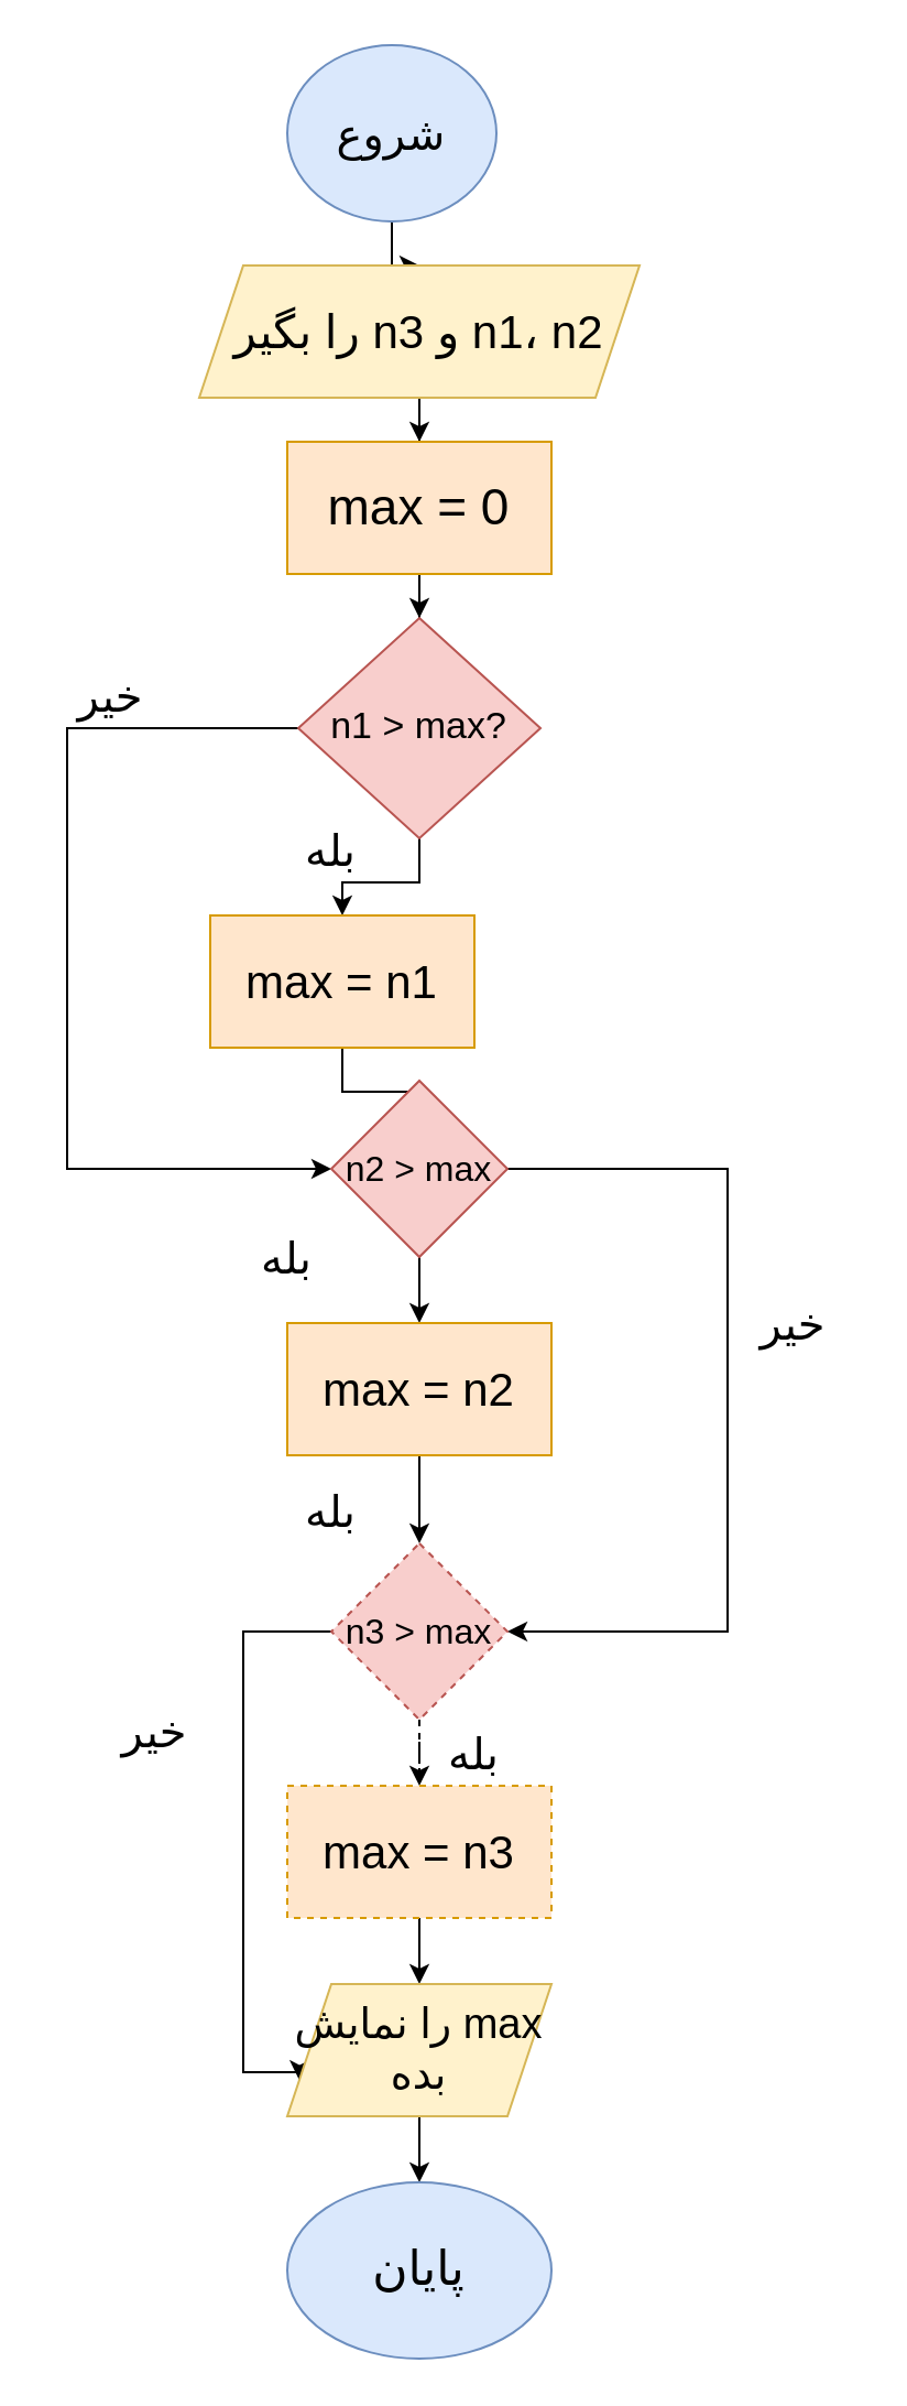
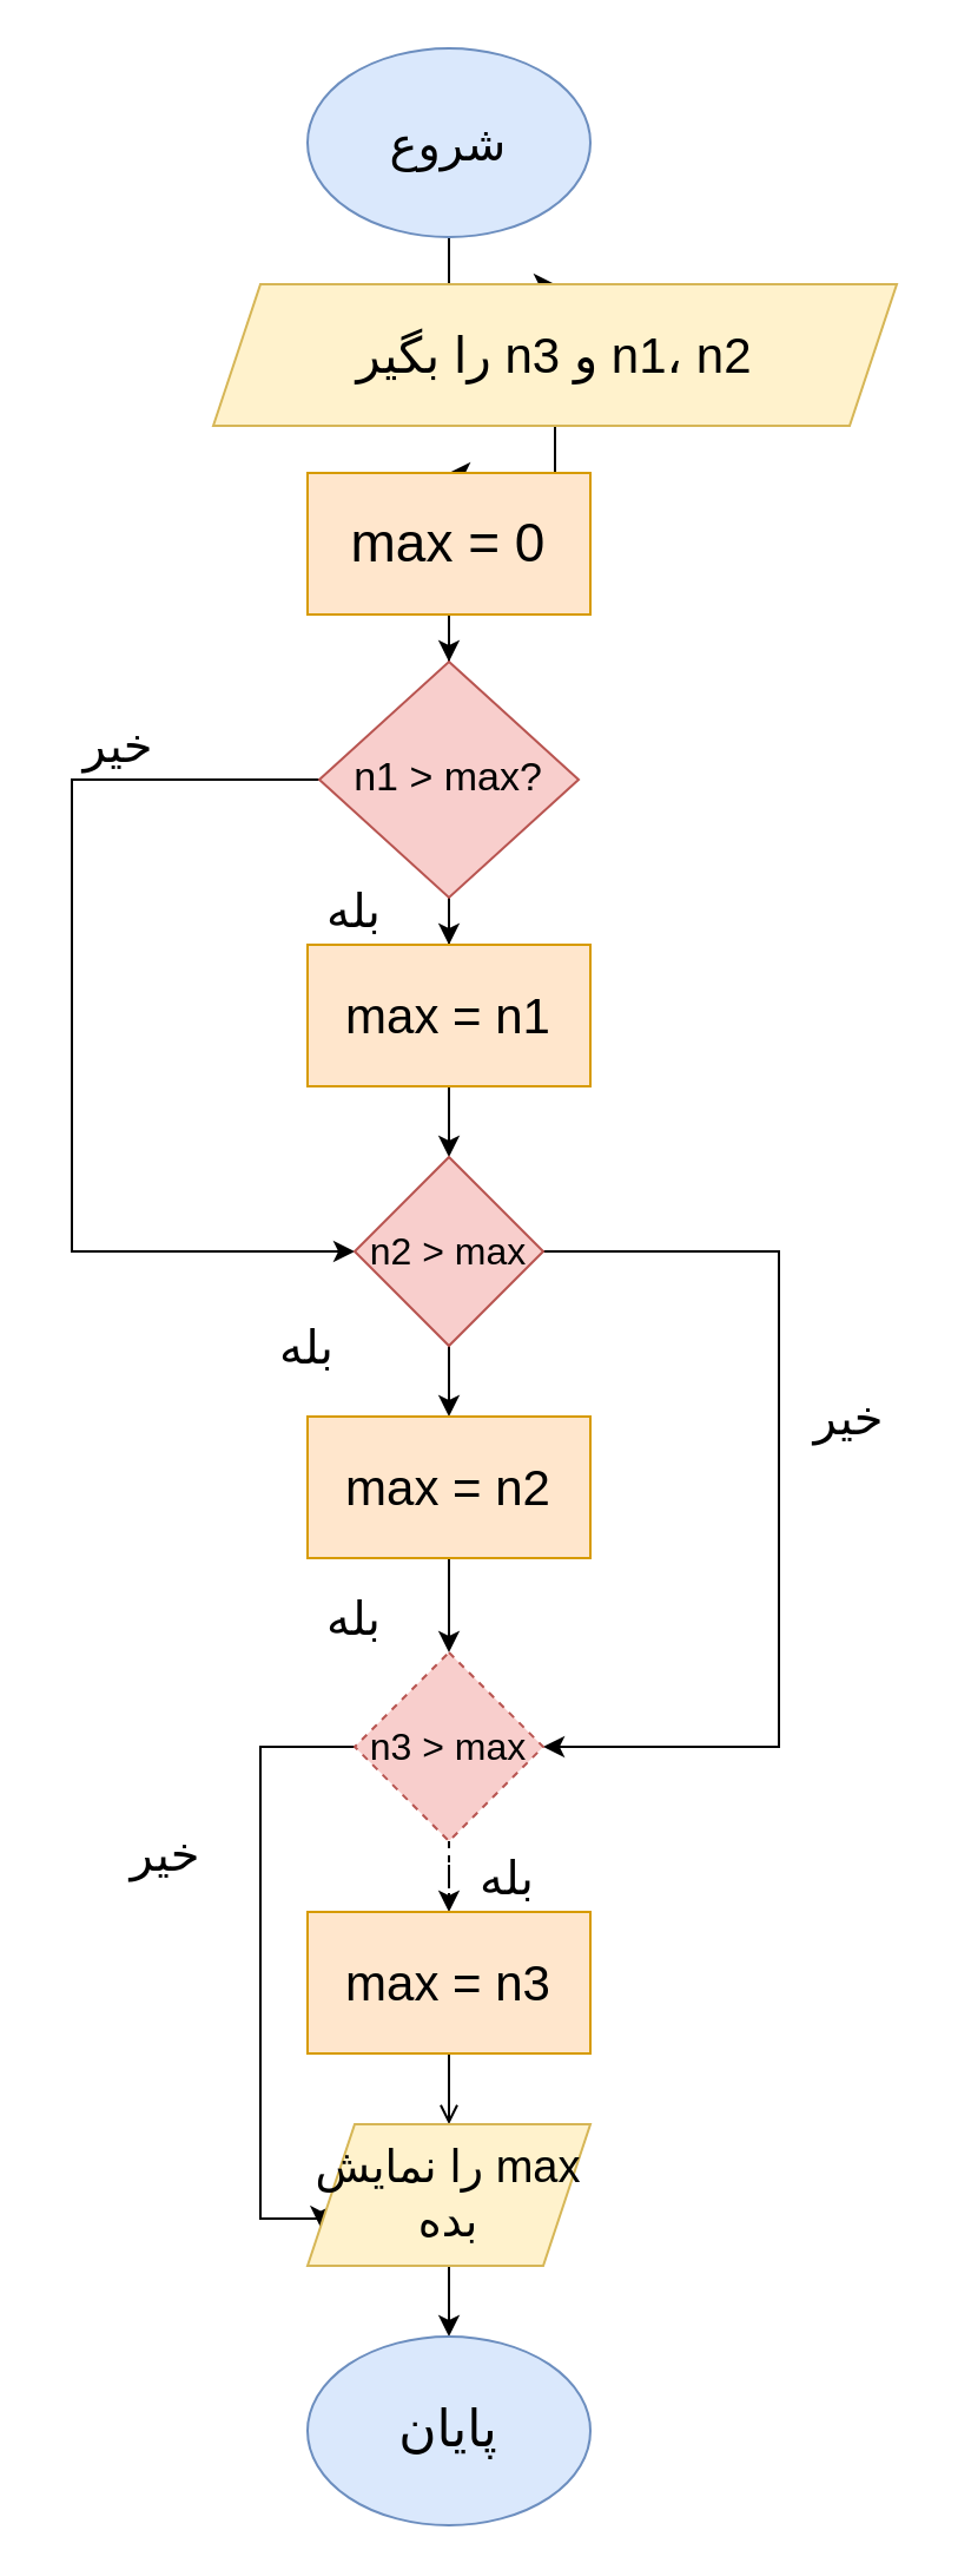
  <mxCell id="0" />
  <mxCell id="1" parent="0" />
  <mxCell id="2" value="" style="edgeStyle=orthogonalEdgeStyle;rounded=0;orthogonalLoop=1;jettySize=auto;html=1;" edge="1" parent="1" source="3" target="5"><mxGeometry relative="1" as="geometry" /></mxCell>
- <mxCell id="3" value="&lt;font style=&quot;font-size: 20px;&quot;&gt;شروع&lt;/font&gt;" style="ellipse;whiteSpace=wrap;html=1;fillColor=#dae8fc;strokeColor=#6c8ebf;" vertex="1" parent="1"><mxGeometry x="130" y="20" width="95" height="80" as="geometry" /></mxCell>
+ <mxCell id="3" value="&lt;font style=&quot;font-size: 20px;&quot;&gt;شروع&lt;/font&gt;" style="ellipse;whiteSpace=wrap;html=1;fillColor=#dae8fc;strokeColor=#6c8ebf;" vertex="1" parent="1"><mxGeometry x="130" width="120" height="80" as="geometry" y="20" /></mxCell>
  <mxCell id="4" value="" style="edgeStyle=orthogonalEdgeStyle;rounded=0;orthogonalLoop=1;jettySize=auto;html=1;" edge="1" parent="1" source="5" target="7"><mxGeometry relative="1" as="geometry" /></mxCell>
- <mxCell id="5" value="&lt;div style=&quot;direction: rtl;&quot;&gt;&lt;span style=&quot;background-color: initial;&quot;&gt;&lt;font style=&quot;font-size: 21px;&quot;&gt;n1، n2 و n3 را بگیر&lt;/font&gt;&lt;/span&gt;&lt;/div&gt;" style="shape=parallelogram;perimeter=parallelogramPerimeter;whiteSpace=wrap;html=1;fixedSize=1;fillColor=#fff2cc;strokeColor=#d6b656;" vertex="1" parent="1"><mxGeometry x="90" y="120" width="200" height="60" as="geometry" /></mxCell>
+ <mxCell id="5" value="&lt;div style=&quot;direction: rtl;&quot;&gt;&lt;span style=&quot;background-color: initial;&quot;&gt;&lt;font style=&quot;font-size: 21px;&quot;&gt;n1، n2 و n3 را بگیر&lt;/font&gt;&lt;/span&gt;&lt;/div&gt;" style="shape=parallelogram;perimeter=parallelogramPerimeter;whiteSpace=wrap;html=1;fixedSize=1;fillColor=#fff2cc;strokeColor=#d6b656;" vertex="1" parent="1"><mxGeometry x="90" y="120" width="290" height="60" as="geometry" /></mxCell>
  <mxCell id="6" value="" style="edgeStyle=orthogonalEdgeStyle;rounded=0;orthogonalLoop=1;jettySize=auto;html=1;" edge="1" parent="1" source="7" target="10"><mxGeometry relative="1" as="geometry" /></mxCell>
  <mxCell id="7" value="&lt;font style=&quot;font-size: 23px;&quot;&gt;max = 0&lt;/font&gt;" style="rounded=0;whiteSpace=wrap;html=1;fillColor=#ffe6cc;strokeColor=#d79b00;" vertex="1" parent="1"><mxGeometry x="130" y="200" width="120" height="60" as="geometry" /></mxCell>
  <mxCell id="8" value="" style="edgeStyle=orthogonalEdgeStyle;rounded=0;orthogonalLoop=1;jettySize=auto;html=1;" edge="1" parent="1" source="10" target="12"><mxGeometry relative="1" as="geometry" /></mxCell>
  <mxCell id="9" style="edgeStyle=orthogonalEdgeStyle;rounded=0;orthogonalLoop=1;jettySize=auto;html=1;entryX=0;entryY=0.5;entryDx=0;entryDy=0;" edge="1" parent="1" source="10" target="16"><mxGeometry relative="1" as="geometry"><Array as="points"><mxPoint x="30" y="330" /><mxPoint x="30" y="530" /></Array></mxGeometry></mxCell>
  <mxCell id="10" value="&lt;font style=&quot;font-size: 17px;&quot;&gt;n1 &amp;gt; max?&lt;/font&gt;" style="rhombus;whiteSpace=wrap;html=1;fillColor=#f8cecc;strokeColor=#b85450;" vertex="1" parent="1"><mxGeometry x="135" y="280" width="110" height="100" as="geometry" /></mxCell>
  <mxCell id="11" value="" style="edgeStyle=orthogonalEdgeStyle;rounded=0;orthogonalLoop=1;jettySize=auto;html=1;" edge="1" parent="1" source="12" target="16"><mxGeometry relative="1" as="geometry" /></mxCell>
- <mxCell id="12" value="&lt;font style=&quot;font-size: 21px;&quot;&gt;max = n1&lt;/font&gt;" style="rounded=0;whiteSpace=wrap;html=1;fillColor=#ffe6cc;strokeColor=#d79b00;" vertex="1" parent="1"><mxGeometry x="95" y="415" width="120" height="60" as="geometry" /></mxCell>
+ <mxCell id="12" value="&lt;font style=&quot;font-size: 21px;&quot;&gt;max = n1&lt;/font&gt;" style="rounded=0;whiteSpace=wrap;html=1;fillColor=#ffe6cc;strokeColor=#d79b00;" vertex="1" parent="1"><mxGeometry x="130" y="400" width="120" height="60" as="geometry" /></mxCell>
  <mxCell id="13" value="&lt;font style=&quot;font-size: 20px;&quot;&gt;بله&lt;/font&gt;" style="text;html=1;strokeColor=none;fillColor=none;align=center;verticalAlign=middle;whiteSpace=wrap;rounded=0;" vertex="1" parent="1"><mxGeometry x="120" y="370" width="60" height="30" as="geometry" /></mxCell>
  <mxCell id="14" value="" style="edgeStyle=orthogonalEdgeStyle;rounded=0;orthogonalLoop=1;jettySize=auto;html=1;" edge="1" parent="1" source="16" target="19"><mxGeometry relative="1" as="geometry" /></mxCell>
  <mxCell id="15" style="edgeStyle=orthogonalEdgeStyle;rounded=0;orthogonalLoop=1;jettySize=auto;html=1;entryX=1;entryY=0.5;entryDx=0;entryDy=0;" edge="1" parent="1" source="16" target="23"><mxGeometry relative="1" as="geometry"><Array as="points"><mxPoint x="330" y="530" /><mxPoint x="330" y="740" /></Array></mxGeometry></mxCell>
  <mxCell id="16" value="&lt;font style=&quot;font-size: 16px;&quot;&gt;n2 &amp;gt; max&lt;/font&gt;" style="rhombus;whiteSpace=wrap;html=1;fillColor=#f8cecc;strokeColor=#b85450;" vertex="1" parent="1"><mxGeometry x="150" y="490" width="80" height="80" as="geometry" /></mxCell>
  <mxCell id="17" value="&lt;font style=&quot;font-size: 20px;&quot;&gt;بله&lt;/font&gt;" style="text;html=1;strokeColor=none;fillColor=none;align=center;verticalAlign=middle;whiteSpace=wrap;rounded=0;" vertex="1" parent="1"><mxGeometry x="100" y="555" width="60" height="30" as="geometry" /></mxCell>
  <mxCell id="18" value="" style="edgeStyle=orthogonalEdgeStyle;rounded=0;orthogonalLoop=1;jettySize=auto;html=1;" edge="1" parent="1" source="19" target="23"><mxGeometry relative="1" as="geometry" /></mxCell>
  <mxCell id="19" value="&lt;font style=&quot;font-size: 21px;&quot;&gt;max = n2&lt;/font&gt;" style="rounded=0;whiteSpace=wrap;html=1;fillColor=#ffe6cc;strokeColor=#d79b00;" vertex="1" parent="1"><mxGeometry x="130" y="600" width="120" height="60" as="geometry" /></mxCell>
  <mxCell id="20" value="&lt;font style=&quot;font-size: 20px;&quot;&gt;خیر&lt;/font&gt;" style="text;html=1;strokeColor=none;fillColor=none;align=center;verticalAlign=middle;whiteSpace=wrap;rounded=0;" vertex="1" parent="1"><mxGeometry x="20" y="300" width="60" height="30" as="geometry" /></mxCell>
  <mxCell id="21" value="" style="edgeStyle=orthogonalEdgeStyle;rounded=0;orthogonalLoop=1;jettySize=auto;html=1;dashed=1;" edge="1" parent="1" source="23" target="27"><mxGeometry relative="1" as="geometry" /></mxCell>
  <mxCell id="22" style="edgeStyle=orthogonalEdgeStyle;rounded=0;orthogonalLoop=1;jettySize=auto;html=1;entryX=0;entryY=0.75;entryDx=0;entryDy=0;" edge="1" parent="1" source="23" target="31"><mxGeometry relative="1" as="geometry"><Array as="points"><mxPoint x="110" y="740" /><mxPoint x="110" y="940" /><mxPoint x="136" y="940" /></Array></mxGeometry></mxCell>
  <mxCell id="23" value="&lt;font style=&quot;font-size: 16px;&quot;&gt;n3 &amp;gt; max&lt;/font&gt;" style="rhombus;whiteSpace=wrap;html=1;fillColor=#f8cecc;strokeColor=#b85450;dashed=1;" vertex="1" parent="1"><mxGeometry x="150" y="700" width="80" height="80" as="geometry" /></mxCell>
  <mxCell id="24" value="&lt;font style=&quot;font-size: 20px;&quot;&gt;بله&lt;/font&gt;" style="text;html=1;strokeColor=none;fillColor=none;align=center;verticalAlign=middle;whiteSpace=wrap;rounded=0;" vertex="1" parent="1"><mxGeometry x="120" y="670" width="60" height="30" as="geometry" /></mxCell>
  <mxCell id="25" value="&lt;font style=&quot;font-size: 20px;&quot;&gt;خیر&lt;/font&gt;" style="text;html=1;strokeColor=none;fillColor=none;align=center;verticalAlign=middle;whiteSpace=wrap;rounded=0;" vertex="1" parent="1"><mxGeometry x="330" y="585" width="60" height="30" as="geometry" /></mxCell>
- <mxCell id="26" value="" style="edgeStyle=orthogonalEdgeStyle;rounded=0;orthogonalLoop=1;jettySize=auto;html=1;" edge="1" parent="1" source="27" target="31"><mxGeometry relative="1" as="geometry" /></mxCell>
- <mxCell id="27" value="&lt;font style=&quot;font-size: 21px;&quot;&gt;max = n3&lt;/font&gt;" style="rounded=0;whiteSpace=wrap;html=1;fillColor=#ffe6cc;strokeColor=#d79b00;dashed=1;" vertex="1" parent="1"><mxGeometry x="130" y="810" width="120" height="60" as="geometry" /></mxCell>
+ <mxCell id="26" value="" style="edgeStyle=orthogonalEdgeStyle;rounded=0;orthogonalLoop=1;jettySize=auto;html=1;endArrow=open;" edge="1" parent="1" source="27" target="31"><mxGeometry relative="1" as="geometry" /></mxCell>
+ <mxCell id="27" value="&lt;font style=&quot;font-size: 21px;&quot;&gt;max = n3&lt;/font&gt;" style="rounded=0;whiteSpace=wrap;html=1;fillColor=#ffe6cc;strokeColor=#d79b00;" vertex="1" parent="1"><mxGeometry x="130" y="810" width="120" height="60" as="geometry" /></mxCell>
  <mxCell id="28" value="&lt;font style=&quot;font-size: 20px;&quot;&gt;بله&lt;/font&gt;" style="text;html=1;strokeColor=none;fillColor=none;align=center;verticalAlign=middle;whiteSpace=wrap;rounded=0;" vertex="1" parent="1"><mxGeometry x="185" y="780" width="60" height="30" as="geometry" /></mxCell>
  <mxCell id="29" value="&lt;font style=&quot;font-size: 20px;&quot;&gt;خیر&lt;/font&gt;" style="text;html=1;strokeColor=none;fillColor=none;align=center;verticalAlign=middle;whiteSpace=wrap;rounded=0;" vertex="1" parent="1"><mxGeometry x="40" y="770" width="60" height="30" as="geometry" /></mxCell>
  <mxCell id="30" value="" style="edgeStyle=orthogonalEdgeStyle;rounded=0;orthogonalLoop=1;jettySize=auto;html=1;" edge="1" parent="1" source="31" target="32"><mxGeometry relative="1" as="geometry" /></mxCell>
  <mxCell id="31" value="&lt;div style=&quot;direction: rtl;&quot;&gt;&lt;span style=&quot;background-color: initial;&quot;&gt;&lt;font style=&quot;font-size: 19px;&quot;&gt;max را نمایش بده&lt;/font&gt;&lt;/span&gt;&lt;/div&gt;" style="shape=parallelogram;perimeter=parallelogramPerimeter;whiteSpace=wrap;html=1;fixedSize=1;fillColor=#fff2cc;strokeColor=#d6b656;" vertex="1" parent="1"><mxGeometry x="130" y="900" width="120" height="60" as="geometry" /></mxCell>
  <mxCell id="32" value="&lt;font style=&quot;font-size: 22px;&quot;&gt;پایان&lt;/font&gt;" style="ellipse;whiteSpace=wrap;html=1;fillColor=#dae8fc;strokeColor=#6c8ebf;" vertex="1" parent="1"><mxGeometry x="130" y="990" width="120" height="80" as="geometry" /></mxCell>
